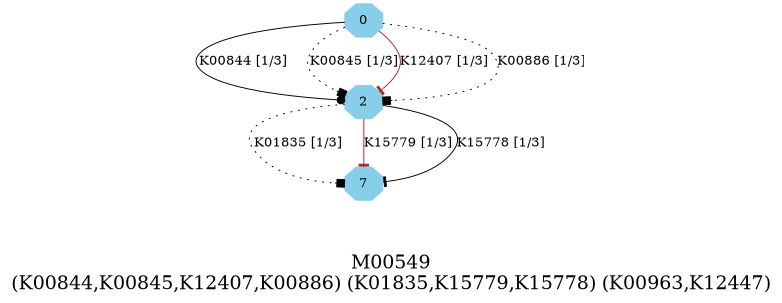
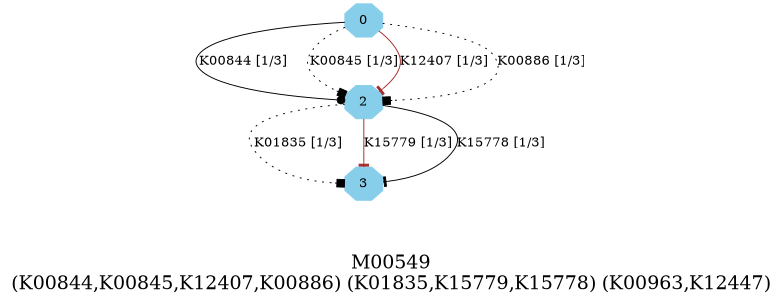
  digraph {
    fontsize=20
    label="M00549\n(K00844,K00845,K12407,K00886) (K01835,K15779,K15778) (K00963,K12447)"
    node [color=skyblue shape=octagon style=filled]
    edge [arrowhead=box color=black style=solid]
    0 [height=.3 width=.3]
    2 [height=.3 width=.3]
-   3 [height=.3 width=.3 label=7]
+   3 [height=.3 width=.3]
    subgraph sub_1 {
      0
      2
      3
    }
    0 -> 2 [arrowhead=dot label="K00844 [1/3]"]
    0 -> 2 [label="K00845 [1/3]" style=dotted]
    0 -> 2 [arrowhead=tee color=brown label="K12407 [1/3]"]
    0 -> 2 [label="K00886 [1/3]" style=dotted]
    2 -> 3 [label="K01835 [1/3]" style=dotted]
    2 -> 3 [arrowhead=tee color=brown label="K15779 [1/3]"]
    2 -> 3 [arrowhead=tee label="K15778 [1/3]"]
  }
